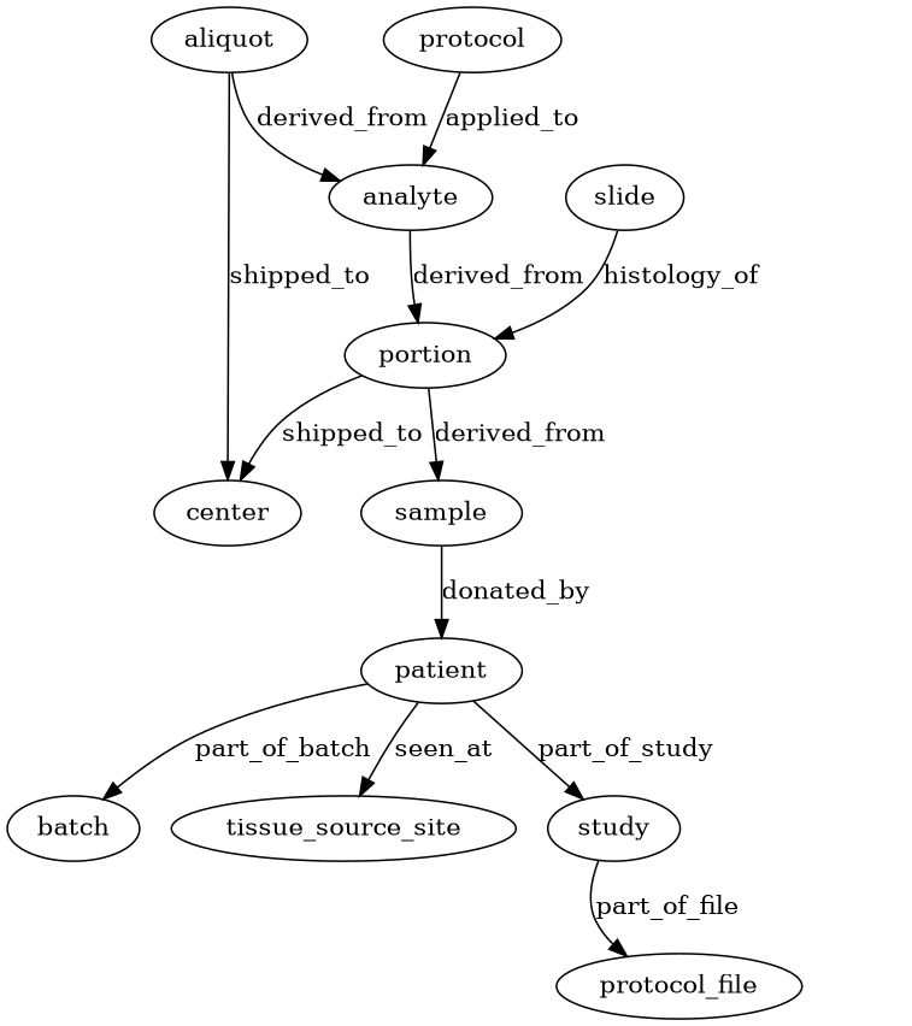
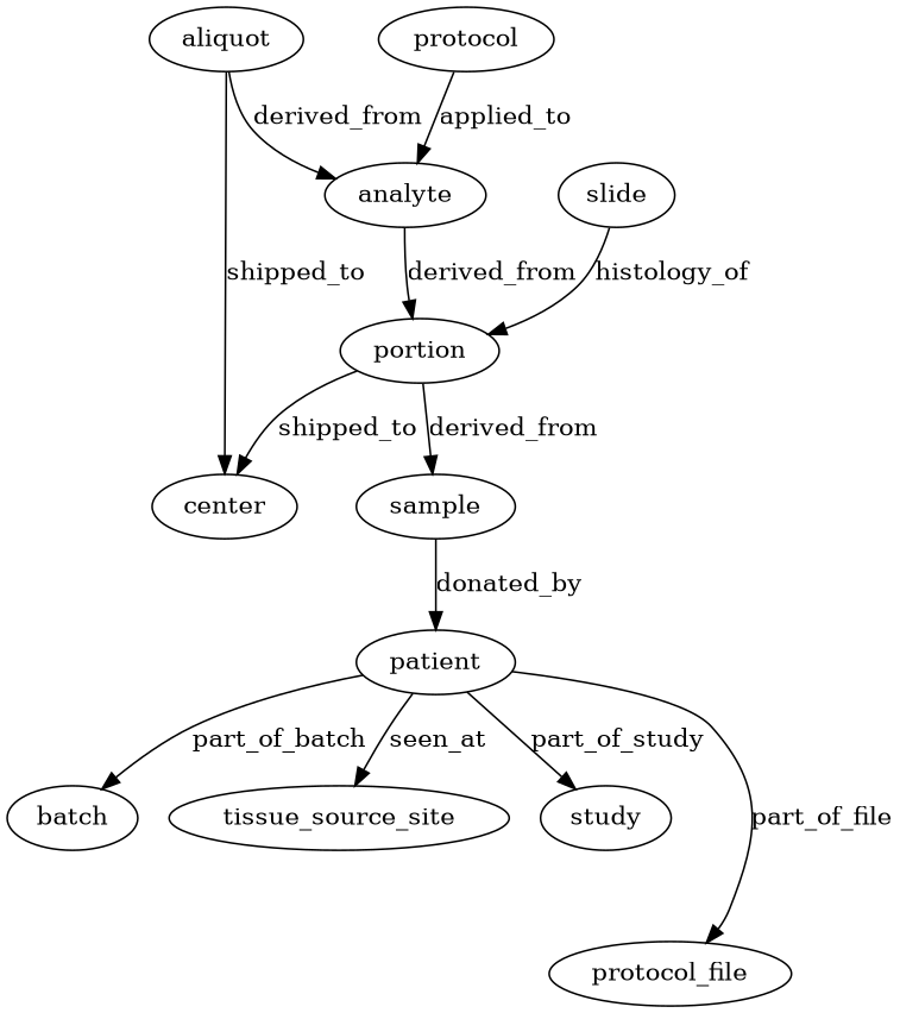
  digraph {
    aliquot
    analyte
    center
    portion
    sample
    patient
    batch
    tissue_source_site
    study
    n10 [label=protocol_file]
    protocol
    slide
    aliquot -> analyte [label=derived_from]
    aliquot -> center [label=shipped_to]
    analyte -> portion [label=derived_from]
    portion -> center [label=shipped_to]
    portion -> sample [label=derived_from]
    sample -> patient [label=donated_by]
    patient -> batch [label=part_of_batch]
    patient -> tissue_source_site [label=seen_at]
    patient -> study [label=part_of_study]
-   study -> n10 [label=part_of_file]
+   patient -> n10 [label=part_of_file]
    protocol -> analyte [label=applied_to]
    slide -> portion [label=histology_of]
  }
